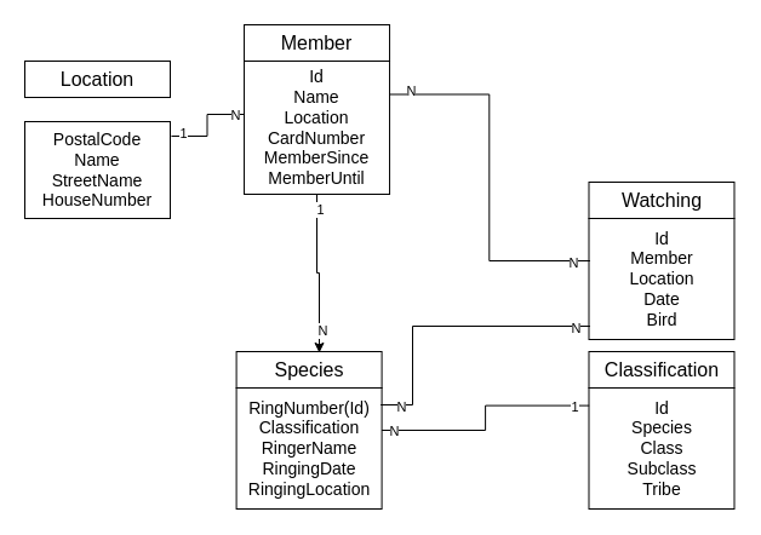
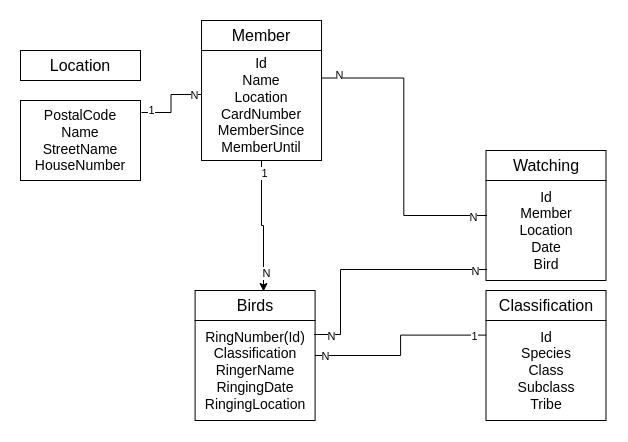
  <mxCell id="0" />
  <mxCell id="1" parent="0" />
  <mxCell id="2" style="edgeStyle=orthogonalEdgeStyle;rounded=0;orthogonalLoop=1;jettySize=auto;html=1;entryX=0.57;entryY=0.033;entryDx=0;entryDy=0;entryPerimeter=0;" edge="1" parent="1" source="5" target="8"><mxGeometry relative="1" as="geometry"><mxPoint x="261.04" y="280" as="targetPoint" /></mxGeometry></mxCell>
  <mxCell id="3" value="N" style="edgeLabel;html=1;align=center;verticalAlign=middle;resizable=0;points=[];" vertex="1" connectable="0" parent="2"><mxGeometry x="0.714" y="2" relative="1" as="geometry"><mxPoint as="offset" /></mxGeometry></mxCell>
  <mxCell id="4" value="1" style="edgeLabel;html=1;align=center;verticalAlign=middle;resizable=0;points=[];" vertex="1" connectable="0" parent="2"><mxGeometry x="-0.82" y="2" relative="1" as="geometry"><mxPoint as="offset" /></mxGeometry></mxCell>
  <mxCell id="5" value="&lt;div style=&quot;font-size: 14px;&quot;&gt;&lt;font style=&quot;font-size: 14px;&quot;&gt;Id&lt;br&gt;&lt;/font&gt;&lt;/div&gt;&lt;div style=&quot;font-size: 14px;&quot;&gt;&lt;font style=&quot;font-size: 14px;&quot;&gt;Name&lt;/font&gt;&lt;/div&gt;&lt;div style=&quot;font-size: 14px;&quot;&gt;&lt;font style=&quot;font-size: 14px;&quot;&gt;Location&lt;/font&gt;&lt;/div&gt;&lt;div style=&quot;font-size: 14px;&quot;&gt;&lt;font style=&quot;font-size: 14px;&quot;&gt;CardNumber&lt;/font&gt;&lt;/div&gt;&lt;div style=&quot;font-size: 14px;&quot;&gt;&lt;font style=&quot;font-size: 14px;&quot;&gt;MemberSince&lt;/font&gt;&lt;/div&gt;&lt;div style=&quot;font-size: 14px;&quot;&gt;&lt;font style=&quot;font-size: 14px;&quot;&gt;MemberUntil&lt;br&gt;&lt;/font&gt;&lt;/div&gt;" style="rounded=0;whiteSpace=wrap;html=1;" vertex="1" parent="1"><mxGeometry x="201.04" y="50" width="120" height="110" as="geometry" /></mxCell>
  <mxCell id="6" value="&lt;font style=&quot;font-size: 16px;&quot;&gt;Member&lt;/font&gt;" style="rounded=0;whiteSpace=wrap;html=1;" vertex="1" parent="1"><mxGeometry x="201.04" y="20" width="120" height="30" as="geometry" /></mxCell>
  <mxCell id="7" value="&lt;div style=&quot;font-size: 14px;&quot;&gt;&lt;font style=&quot;font-size: 14px;&quot;&gt;RingNumber(Id)&lt;/font&gt;&lt;/div&gt;&lt;div style=&quot;font-size: 14px;&quot;&gt;&lt;font style=&quot;font-size: 14px;&quot;&gt;Classification&lt;/font&gt;&lt;/div&gt;&lt;div style=&quot;font-size: 14px;&quot;&gt;&lt;font style=&quot;font-size: 14px;&quot;&gt;RingerName&lt;/font&gt;&lt;/div&gt;&lt;div style=&quot;font-size: 14px;&quot;&gt;&lt;font style=&quot;font-size: 14px;&quot;&gt;RingingDate&lt;/font&gt;&lt;/div&gt;&lt;div style=&quot;font-size: 14px;&quot;&gt;&lt;font style=&quot;font-size: 14px;&quot;&gt;RingingLocation&lt;br&gt;&lt;/font&gt;&lt;/div&gt;" style="rounded=0;whiteSpace=wrap;html=1;" vertex="1" parent="1"><mxGeometry x="194.6" y="320" width="120" height="100" as="geometry" /></mxCell>
- <mxCell id="8" value="&lt;font style=&quot;font-size: 16px;&quot;&gt;Species&lt;/font&gt;" style="rounded=0;whiteSpace=wrap;html=1;" vertex="1" parent="1"><mxGeometry x="194.6" y="290" width="120" height="30" as="geometry" /></mxCell>
+ <mxCell id="8" value="&lt;font style=&quot;font-size: 16px;&quot;&gt;Birds&lt;/font&gt;" style="rounded=0;whiteSpace=wrap;html=1;" vertex="1" parent="1"><mxGeometry x="194.6" y="290" width="120" height="30" as="geometry" /></mxCell>
  <mxCell id="9" value="&lt;div style=&quot;font-size: 14px;&quot;&gt;&lt;font style=&quot;font-size: 14px;&quot;&gt;Id&lt;br&gt;&lt;/font&gt;&lt;/div&gt;&lt;div style=&quot;font-size: 14px;&quot;&gt;&lt;font style=&quot;font-size: 14px;&quot;&gt;Species&lt;/font&gt;&lt;/div&gt;&lt;div style=&quot;font-size: 14px;&quot;&gt;&lt;font style=&quot;font-size: 14px;&quot;&gt;Class&lt;/font&gt;&lt;/div&gt;&lt;div style=&quot;font-size: 14px;&quot;&gt;&lt;font style=&quot;font-size: 14px;&quot;&gt;Subclass&lt;/font&gt;&lt;/div&gt;&lt;div style=&quot;font-size: 14px;&quot;&gt;&lt;font style=&quot;font-size: 14px;&quot;&gt;Tribe&lt;/font&gt;&lt;/div&gt;" style="rounded=0;whiteSpace=wrap;html=1;" vertex="1" parent="1"><mxGeometry x="485.5" y="320" width="120" height="100" as="geometry" /></mxCell>
  <mxCell id="10" value="&lt;div style=&quot;font-size: 13px;&quot;&gt;&lt;font style=&quot;font-size: 16px;&quot;&gt;Classification&lt;/font&gt;&lt;/div&gt;" style="rounded=0;whiteSpace=wrap;html=1;" vertex="1" parent="1"><mxGeometry x="485.5" y="290" width="120" height="30" as="geometry" /></mxCell>
  <mxCell id="11" value="" style="endArrow=none;html=1;rounded=0;entryX=0.002;entryY=0.146;entryDx=0;entryDy=0;entryPerimeter=0;exitX=1;exitY=0.35;exitDx=0;exitDy=0;exitPerimeter=0;edgeStyle=orthogonalEdgeStyle;" edge="1" parent="1" source="7" target="9"><mxGeometry width="50" height="50" relative="1" as="geometry"><mxPoint x="310.6" y="380" as="sourcePoint" /><mxPoint x="360.6" y="330" as="targetPoint" /></mxGeometry></mxCell>
  <mxCell id="12" value="N" style="edgeLabel;html=1;align=center;verticalAlign=middle;resizable=0;points=[];" vertex="1" connectable="0" parent="11"><mxGeometry x="-0.895" relative="1" as="geometry"><mxPoint as="offset" /></mxGeometry></mxCell>
  <mxCell id="13" value="1" style="edgeLabel;html=1;align=center;verticalAlign=middle;resizable=0;points=[];" vertex="1" connectable="0" parent="11"><mxGeometry x="0.87" y="-1" relative="1" as="geometry"><mxPoint as="offset" /></mxGeometry></mxCell>
  <mxCell id="14" value="&lt;div style=&quot;font-size: 14px;&quot;&gt;&lt;font style=&quot;font-size: 14px;&quot;&gt;PostalCode&lt;/font&gt;&lt;/div&gt;&lt;div style=&quot;font-size: 14px;&quot;&gt;&lt;font style=&quot;font-size: 14px;&quot;&gt;Name&lt;/font&gt;&lt;/div&gt;&lt;div style=&quot;font-size: 14px;&quot;&gt;&lt;font style=&quot;font-size: 14px;&quot;&gt;StreetName&lt;/font&gt;&lt;/div&gt;&lt;div style=&quot;font-size: 14px;&quot;&gt;&lt;font style=&quot;font-size: 14px;&quot;&gt;HouseNumber&lt;br&gt;&lt;/font&gt;&lt;/div&gt;" style="rounded=0;whiteSpace=wrap;html=1;" vertex="1" parent="1"><mxGeometry x="20" y="100" width="120" height="80" as="geometry" /></mxCell>
  <mxCell id="15" value="&lt;font style=&quot;font-size: 16px;&quot;&gt;Location&lt;/font&gt;" style="rounded=0;whiteSpace=wrap;html=1;" vertex="1" parent="1"><mxGeometry x="20" y="50" width="120" height="30" as="geometry" /></mxCell>
  <mxCell id="16" value="" style="endArrow=none;html=1;rounded=0;entryX=0;entryY=0.4;entryDx=0;entryDy=0;entryPerimeter=0;exitX=1.008;exitY=0.15;exitDx=0;exitDy=0;exitPerimeter=0;edgeStyle=orthogonalEdgeStyle;" edge="1" parent="1" source="14" target="5"><mxGeometry width="50" height="50" relative="1" as="geometry"><mxPoint x="170" y="200" as="sourcePoint" /><mxPoint x="220" y="150" as="targetPoint" /></mxGeometry></mxCell>
  <mxCell id="17" value="1" style="edgeLabel;html=1;align=center;verticalAlign=middle;resizable=0;points=[];" vertex="1" connectable="0" parent="16"><mxGeometry x="-0.732" y="3" relative="1" as="geometry"><mxPoint as="offset" /></mxGeometry></mxCell>
  <mxCell id="18" value="N" style="edgeLabel;html=1;align=center;verticalAlign=middle;resizable=0;points=[];" vertex="1" connectable="0" parent="16"><mxGeometry x="0.811" relative="1" as="geometry"><mxPoint as="offset" /></mxGeometry></mxCell>
  <mxCell id="19" value="&lt;div style=&quot;font-size: 14px;&quot;&gt;&lt;font style=&quot;font-size: 14px;&quot;&gt;Id&lt;br&gt;&lt;/font&gt;&lt;/div&gt;&lt;div style=&quot;font-size: 14px;&quot;&gt;&lt;font style=&quot;font-size: 14px;&quot;&gt;Member&lt;/font&gt;&lt;/div&gt;&lt;div style=&quot;font-size: 14px;&quot;&gt;&lt;font style=&quot;font-size: 14px;&quot;&gt;Location&lt;br&gt;&lt;/font&gt;&lt;/div&gt;&lt;div style=&quot;font-size: 14px;&quot;&gt;&lt;font style=&quot;font-size: 14px;&quot;&gt;Date&lt;/font&gt;&lt;/div&gt;&lt;div style=&quot;font-size: 14px;&quot;&gt;&lt;font style=&quot;font-size: 14px;&quot;&gt;Bird&lt;br&gt;&lt;/font&gt;&lt;/div&gt;" style="rounded=0;whiteSpace=wrap;html=1;" vertex="1" parent="1"><mxGeometry x="485.5" y="180" width="120" height="100" as="geometry" /></mxCell>
  <mxCell id="20" value="&lt;font style=&quot;font-size: 16px;&quot;&gt;Watching&lt;/font&gt;" style="rounded=0;whiteSpace=wrap;html=1;" vertex="1" parent="1"><mxGeometry x="485.5" y="150" width="120" height="30" as="geometry" /></mxCell>
  <mxCell id="21" value="" style="endArrow=none;html=1;rounded=0;exitX=0.992;exitY=0.14;exitDx=0;exitDy=0;exitPerimeter=0;entryX=0.008;entryY=0.89;entryDx=0;entryDy=0;entryPerimeter=0;edgeStyle=orthogonalEdgeStyle;" edge="1" parent="1" source="7" target="19"><mxGeometry width="50" height="50" relative="1" as="geometry"><mxPoint x="340" y="260" as="sourcePoint" /><mxPoint x="390" y="230" as="targetPoint" /><Array as="points"><mxPoint x="340" y="334" /><mxPoint x="340" y="269" /></Array></mxGeometry></mxCell>
  <mxCell id="22" value="N" style="edgeLabel;html=1;align=center;verticalAlign=middle;resizable=0;points=[];" vertex="1" connectable="0" parent="21"><mxGeometry x="-0.855" y="-1" relative="1" as="geometry"><mxPoint as="offset" /></mxGeometry></mxCell>
  <mxCell id="23" value="N" style="edgeLabel;html=1;align=center;verticalAlign=middle;resizable=0;points=[];" vertex="1" connectable="0" parent="21"><mxGeometry x="0.9" y="-1" relative="1" as="geometry"><mxPoint as="offset" /></mxGeometry></mxCell>
  <mxCell id="24" value="" style="endArrow=none;html=1;rounded=0;entryX=0.008;entryY=0.35;entryDx=0;entryDy=0;entryPerimeter=0;exitX=1;exitY=0.25;exitDx=0;exitDy=0;edgeStyle=orthogonalEdgeStyle;" edge="1" parent="1" source="5" target="19"><mxGeometry width="50" height="50" relative="1" as="geometry"><mxPoint x="310" y="10" as="sourcePoint" /><mxPoint x="360" y="-40" as="targetPoint" /></mxGeometry></mxCell>
  <mxCell id="25" value="N" style="edgeLabel;html=1;align=center;verticalAlign=middle;resizable=0;points=[];" vertex="1" connectable="0" parent="24"><mxGeometry x="0.908" y="-1" relative="1" as="geometry"><mxPoint as="offset" /></mxGeometry></mxCell>
  <mxCell id="26" value="N" style="edgeLabel;html=1;align=center;verticalAlign=middle;resizable=0;points=[];" vertex="1" connectable="0" parent="24"><mxGeometry x="-0.889" y="3" relative="1" as="geometry"><mxPoint as="offset" /></mxGeometry></mxCell>
